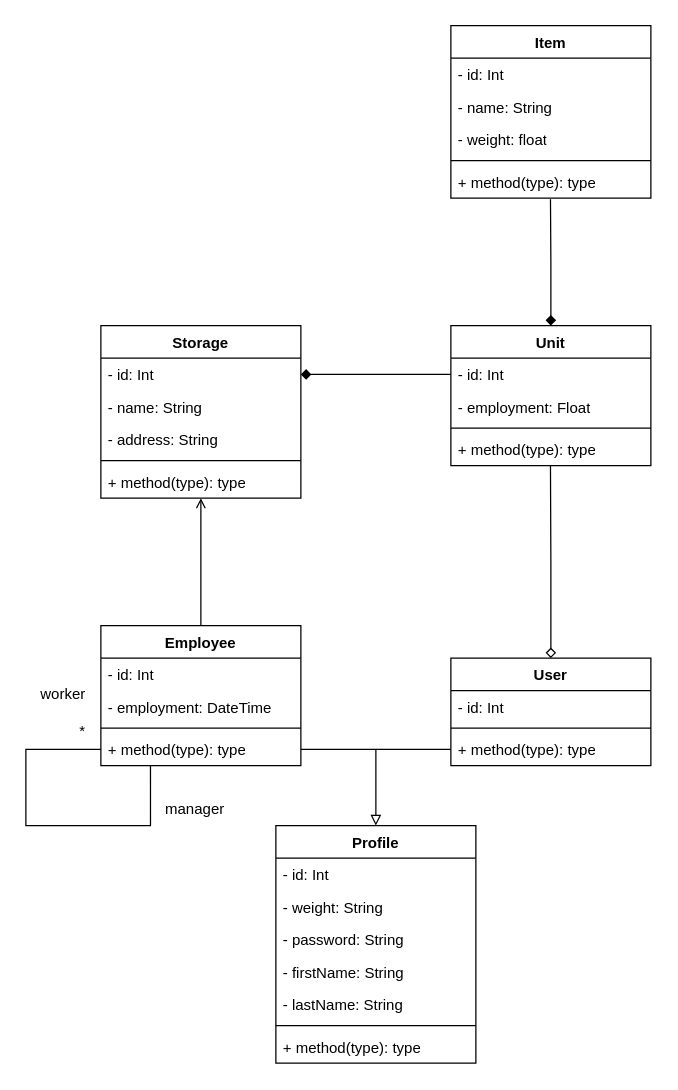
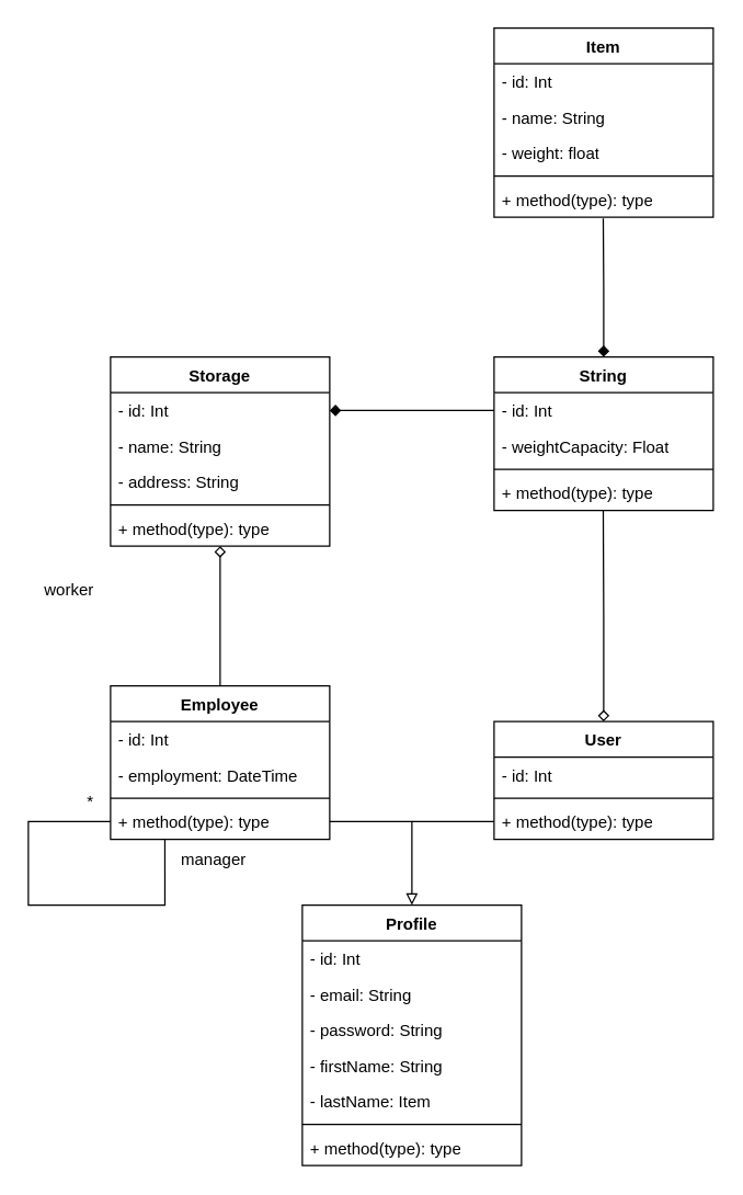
  <mxCell id="0" />
  <mxCell id="1" parent="0" />
  <mxCell id="2" value="User&lt;br&gt;" style="swimlane;fontStyle=1;align=center;verticalAlign=top;childLayout=stackLayout;horizontal=1;startSize=26;horizontalStack=0;resizeParent=1;resizeParentMax=0;resizeLast=0;collapsible=1;marginBottom=0;whiteSpace=wrap;html=1;" parent="1" vertex="1"><mxGeometry x="360" y="526" width="160" height="86" as="geometry" /></mxCell>
  <mxCell id="3" value="- id: Int" style="text;strokeColor=none;fillColor=none;align=left;verticalAlign=top;spacingLeft=4;spacingRight=4;overflow=hidden;rotatable=0;points=[[0,0.5],[1,0.5]];portConstraint=eastwest;whiteSpace=wrap;html=1;" parent="2" vertex="1"><mxGeometry y="26" width="160" height="26" as="geometry" /></mxCell>
  <mxCell id="4" value="" style="line;strokeWidth=1;fillColor=none;align=left;verticalAlign=middle;spacingTop=-1;spacingLeft=3;spacingRight=3;rotatable=0;labelPosition=right;points=[];portConstraint=eastwest;strokeColor=inherit;" parent="2" vertex="1"><mxGeometry y="52" width="160" height="8" as="geometry" /></mxCell>
  <mxCell id="5" style="edgeStyle=orthogonalEdgeStyle;rounded=0;orthogonalLoop=1;jettySize=auto;html=1;exitX=0;exitY=0.5;exitDx=0;exitDy=0;endArrow=none;endFill=0;" edge="1" parent="2" source="6"><mxGeometry relative="1" as="geometry"><mxPoint x="-60" y="72.996" as="targetPoint" /></mxGeometry></mxCell>
  <mxCell id="6" value="+ method(type): type" style="text;strokeColor=none;fillColor=none;align=left;verticalAlign=top;spacingLeft=4;spacingRight=4;overflow=hidden;rotatable=0;points=[[0,0.5],[1,0.5]];portConstraint=eastwest;whiteSpace=wrap;html=1;" parent="2" vertex="1"><mxGeometry y="60" width="160" height="26" as="geometry" /></mxCell>
- <mxCell id="7" value="Unit" style="swimlane;fontStyle=1;align=center;verticalAlign=top;childLayout=stackLayout;horizontal=1;startSize=26;horizontalStack=0;resizeParent=1;resizeParentMax=0;resizeLast=0;collapsible=1;marginBottom=0;whiteSpace=wrap;html=1;" parent="1" vertex="1"><mxGeometry x="360" y="260" width="160" height="112" as="geometry" /></mxCell>
+ <mxCell id="7" value="String" style="swimlane;fontStyle=1;align=center;verticalAlign=top;childLayout=stackLayout;horizontal=1;startSize=26;horizontalStack=0;resizeParent=1;resizeParentMax=0;resizeLast=0;collapsible=1;marginBottom=0;whiteSpace=wrap;html=1;" parent="1" vertex="1"><mxGeometry x="360" y="260" width="160" height="112" as="geometry" /></mxCell>
  <mxCell id="8" value="- id: Int" style="text;strokeColor=none;fillColor=none;align=left;verticalAlign=top;spacingLeft=4;spacingRight=4;overflow=hidden;rotatable=0;points=[[0,0.5],[1,0.5]];portConstraint=eastwest;whiteSpace=wrap;html=1;" parent="7" vertex="1"><mxGeometry y="26" width="160" height="26" as="geometry" /></mxCell>
- <mxCell id="9" value="- employment: Float" style="text;strokeColor=none;fillColor=none;align=left;verticalAlign=top;spacingLeft=4;spacingRight=4;overflow=hidden;rotatable=0;points=[[0,0.5],[1,0.5]];portConstraint=eastwest;whiteSpace=wrap;html=1;" parent="7" vertex="1"><mxGeometry y="52" width="160" height="26" as="geometry" /></mxCell>
+ <mxCell id="9" value="- weightCapacity: Float" style="text;strokeColor=none;fillColor=none;align=left;verticalAlign=top;spacingLeft=4;spacingRight=4;overflow=hidden;rotatable=0;points=[[0,0.5],[1,0.5]];portConstraint=eastwest;whiteSpace=wrap;html=1;" parent="7" vertex="1"><mxGeometry y="52" width="160" height="26" as="geometry" /></mxCell>
  <mxCell id="10" value="" style="line;strokeWidth=1;fillColor=none;align=left;verticalAlign=middle;spacingTop=-1;spacingLeft=3;spacingRight=3;rotatable=0;labelPosition=right;points=[];portConstraint=eastwest;strokeColor=inherit;" parent="7" vertex="1"><mxGeometry y="78" width="160" height="8" as="geometry" /></mxCell>
  <mxCell id="11" value="+ method(type): type" style="text;strokeColor=none;fillColor=none;align=left;verticalAlign=top;spacingLeft=4;spacingRight=4;overflow=hidden;rotatable=0;points=[[0,0.5],[1,0.5]];portConstraint=eastwest;whiteSpace=wrap;html=1;" parent="7" vertex="1"><mxGeometry y="86" width="160" height="26" as="geometry" /></mxCell>
  <mxCell id="12" value="Storage" style="swimlane;fontStyle=1;align=center;verticalAlign=top;childLayout=stackLayout;horizontal=1;startSize=26;horizontalStack=0;resizeParent=1;resizeParentMax=0;resizeLast=0;collapsible=1;marginBottom=0;whiteSpace=wrap;html=1;" parent="1" vertex="1"><mxGeometry x="80" y="260" width="160" height="138" as="geometry" /></mxCell>
  <mxCell id="13" value="- id: Int" style="text;strokeColor=none;fillColor=none;align=left;verticalAlign=top;spacingLeft=4;spacingRight=4;overflow=hidden;rotatable=0;points=[[0,0.5],[1,0.5]];portConstraint=eastwest;whiteSpace=wrap;html=1;" vertex="1" parent="12"><mxGeometry y="26" width="160" height="26" as="geometry" /></mxCell>
  <mxCell id="14" value="- name: String" style="text;strokeColor=none;fillColor=none;align=left;verticalAlign=top;spacingLeft=4;spacingRight=4;overflow=hidden;rotatable=0;points=[[0,0.5],[1,0.5]];portConstraint=eastwest;whiteSpace=wrap;html=1;" parent="12" vertex="1"><mxGeometry y="52" width="160" height="26" as="geometry" /></mxCell>
  <mxCell id="15" value="- address: String" style="text;strokeColor=none;fillColor=none;align=left;verticalAlign=top;spacingLeft=4;spacingRight=4;overflow=hidden;rotatable=0;points=[[0,0.5],[1,0.5]];portConstraint=eastwest;whiteSpace=wrap;html=1;" vertex="1" parent="12"><mxGeometry y="78" width="160" height="26" as="geometry" /></mxCell>
  <mxCell id="16" value="" style="line;strokeWidth=1;fillColor=none;align=left;verticalAlign=middle;spacingTop=-1;spacingLeft=3;spacingRight=3;rotatable=0;labelPosition=right;points=[];portConstraint=eastwest;strokeColor=inherit;" parent="12" vertex="1"><mxGeometry y="104" width="160" height="8" as="geometry" /></mxCell>
  <mxCell id="17" value="+ method(type): type" style="text;strokeColor=none;fillColor=none;align=left;verticalAlign=top;spacingLeft=4;spacingRight=4;overflow=hidden;rotatable=0;points=[[0,0.5],[1,0.5]];portConstraint=eastwest;whiteSpace=wrap;html=1;" parent="12" vertex="1"><mxGeometry y="112" width="160" height="26" as="geometry" /></mxCell>
  <mxCell id="18" value="Item" style="swimlane;fontStyle=1;align=center;verticalAlign=top;childLayout=stackLayout;horizontal=1;startSize=26;horizontalStack=0;resizeParent=1;resizeParentMax=0;resizeLast=0;collapsible=1;marginBottom=0;whiteSpace=wrap;html=1;" parent="1" vertex="1"><mxGeometry x="360" y="20" width="160" height="138" as="geometry" /></mxCell>
  <mxCell id="19" value="- id: Int" style="text;strokeColor=none;fillColor=none;align=left;verticalAlign=top;spacingLeft=4;spacingRight=4;overflow=hidden;rotatable=0;points=[[0,0.5],[1,0.5]];portConstraint=eastwest;whiteSpace=wrap;html=1;" parent="18" vertex="1"><mxGeometry y="26" width="160" height="26" as="geometry" /></mxCell>
  <mxCell id="20" value="- name: String" style="text;strokeColor=none;fillColor=none;align=left;verticalAlign=top;spacingLeft=4;spacingRight=4;overflow=hidden;rotatable=0;points=[[0,0.5],[1,0.5]];portConstraint=eastwest;whiteSpace=wrap;html=1;" vertex="1" parent="18"><mxGeometry y="52" width="160" height="26" as="geometry" /></mxCell>
  <mxCell id="21" value="- weight: float" style="text;strokeColor=none;fillColor=none;align=left;verticalAlign=top;spacingLeft=4;spacingRight=4;overflow=hidden;rotatable=0;points=[[0,0.5],[1,0.5]];portConstraint=eastwest;whiteSpace=wrap;html=1;" parent="18" vertex="1"><mxGeometry y="78" width="160" height="26" as="geometry" /></mxCell>
  <mxCell id="22" value="" style="line;strokeWidth=1;fillColor=none;align=left;verticalAlign=middle;spacingTop=-1;spacingLeft=3;spacingRight=3;rotatable=0;labelPosition=right;points=[];portConstraint=eastwest;strokeColor=inherit;" parent="18" vertex="1"><mxGeometry y="104" width="160" height="8" as="geometry" /></mxCell>
  <mxCell id="23" value="+ method(type): type" style="text;strokeColor=none;fillColor=none;align=left;verticalAlign=top;spacingLeft=4;spacingRight=4;overflow=hidden;rotatable=0;points=[[0,0.5],[1,0.5]];portConstraint=eastwest;whiteSpace=wrap;html=1;" parent="18" vertex="1"><mxGeometry y="112" width="160" height="26" as="geometry" /></mxCell>
- <mxCell id="24" style="edgeStyle=orthogonalEdgeStyle;rounded=0;orthogonalLoop=1;jettySize=auto;html=1;exitX=0.5;exitY=0;exitDx=0;exitDy=0;endArrow=open;endFill=0;" parent="1" source="25" target="12" edge="1"><mxGeometry relative="1" as="geometry" /></mxCell>
+ <mxCell id="24" style="edgeStyle=orthogonalEdgeStyle;rounded=0;orthogonalLoop=1;jettySize=auto;html=1;exitX=0.5;exitY=0;exitDx=0;exitDy=0;endArrow=diamond;endFill=0;" parent="1" source="25" target="12" edge="1"><mxGeometry relative="1" as="geometry" /></mxCell>
  <mxCell id="25" value="Employee" style="swimlane;fontStyle=1;align=center;verticalAlign=top;childLayout=stackLayout;horizontal=1;startSize=26;horizontalStack=0;resizeParent=1;resizeParentMax=0;resizeLast=0;collapsible=1;marginBottom=0;whiteSpace=wrap;html=1;" parent="1" vertex="1"><mxGeometry x="80" y="500" width="160" height="112" as="geometry" /></mxCell>
  <mxCell id="26" value="- id: Int" style="text;strokeColor=none;fillColor=none;align=left;verticalAlign=top;spacingLeft=4;spacingRight=4;overflow=hidden;rotatable=0;points=[[0,0.5],[1,0.5]];portConstraint=eastwest;whiteSpace=wrap;html=1;" parent="25" vertex="1"><mxGeometry y="26" width="160" height="26" as="geometry" /></mxCell>
  <mxCell id="27" value="- employment: DateTime" style="text;strokeColor=none;fillColor=none;align=left;verticalAlign=top;spacingLeft=4;spacingRight=4;overflow=hidden;rotatable=0;points=[[0,0.5],[1,0.5]];portConstraint=eastwest;whiteSpace=wrap;html=1;" parent="25" vertex="1"><mxGeometry y="52" width="160" height="26" as="geometry" /></mxCell>
  <mxCell id="28" value="" style="line;strokeWidth=1;fillColor=none;align=left;verticalAlign=middle;spacingTop=-1;spacingLeft=3;spacingRight=3;rotatable=0;labelPosition=right;points=[];portConstraint=eastwest;strokeColor=inherit;" parent="25" vertex="1"><mxGeometry y="78" width="160" height="8" as="geometry" /></mxCell>
  <mxCell id="29" value="+ method(type): type" style="text;strokeColor=none;fillColor=none;align=left;verticalAlign=top;spacingLeft=4;spacingRight=4;overflow=hidden;rotatable=0;points=[[0,0.5],[1,0.5]];portConstraint=eastwest;whiteSpace=wrap;html=1;" parent="25" vertex="1"><mxGeometry y="86" width="160" height="26" as="geometry" /></mxCell>
  <mxCell id="30" style="edgeStyle=orthogonalEdgeStyle;rounded=0;orthogonalLoop=1;jettySize=auto;html=1;exitX=0;exitY=0.5;exitDx=0;exitDy=0;entryX=0.248;entryY=1.003;entryDx=0;entryDy=0;entryPerimeter=0;endArrow=none;endFill=0;" edge="1" parent="25" source="29" target="29"><mxGeometry relative="1" as="geometry"><Array as="points"><mxPoint x="-60" y="99" /><mxPoint x="-60" y="160" /><mxPoint x="40" y="160" /></Array></mxGeometry></mxCell>
  <mxCell id="31" style="edgeStyle=orthogonalEdgeStyle;rounded=0;orthogonalLoop=1;jettySize=auto;html=1;exitX=1;exitY=0.5;exitDx=0;exitDy=0;entryX=0;entryY=0.5;entryDx=0;entryDy=0;endArrow=none;endFill=0;startArrow=diamond;startFill=1;" parent="1" source="13" target="8" edge="1"><mxGeometry relative="1" as="geometry" /></mxCell>
- <mxCell id="32" value="worker" style="text;html=1;strokeColor=none;fillColor=none;align=center;verticalAlign=middle;whiteSpace=wrap;rounded=0;" vertex="1" parent="1"><mxGeometry x="20" y="540" width="60" height="30" as="geometry" /></mxCell>
- <mxCell id="33" value="manager" style="text;html=1;align=center;verticalAlign=middle;resizable=0;points=[];autosize=1;strokeColor=none;fillColor=none;" vertex="1" parent="1"><mxGeometry x="120" y="632" width="70" height="30" as="geometry" /></mxCell>
+ <mxCell id="32" value="worker" style="text;html=1;strokeColor=none;fillColor=none;align=center;verticalAlign=middle;whiteSpace=wrap;rounded=0;" vertex="1" parent="1"><mxGeometry x="20" y="415" width="60" height="30" as="geometry" /></mxCell>
+ <mxCell id="33" value="manager" style="text;html=1;align=center;verticalAlign=middle;resizable=0;points=[];autosize=1;strokeColor=none;fillColor=none;" vertex="1" parent="1"><mxGeometry x="120" y="612" width="70" height="30" as="geometry" /></mxCell>
  <mxCell id="34" value="*" style="text;html=1;align=center;verticalAlign=middle;resizable=0;points=[];autosize=1;strokeColor=none;fillColor=none;" vertex="1" parent="1"><mxGeometry x="50" y="570" width="30" height="30" as="geometry" /></mxCell>
  <mxCell id="35" style="edgeStyle=orthogonalEdgeStyle;rounded=0;orthogonalLoop=1;jettySize=auto;html=1;exitX=0.5;exitY=0;exitDx=0;exitDy=0;entryX=0.498;entryY=1.031;entryDx=0;entryDy=0;entryPerimeter=0;endArrow=none;endFill=0;startArrow=diamond;startFill=1;" edge="1" parent="1" source="7" target="23"><mxGeometry relative="1" as="geometry" /></mxCell>
  <mxCell id="36" style="edgeStyle=orthogonalEdgeStyle;rounded=0;orthogonalLoop=1;jettySize=auto;html=1;exitX=0.5;exitY=0;exitDx=0;exitDy=0;entryX=0.498;entryY=1.015;entryDx=0;entryDy=0;entryPerimeter=0;endArrow=none;endFill=0;startArrow=diamond;startFill=0;" edge="1" parent="1" source="2" target="11"><mxGeometry relative="1" as="geometry" /></mxCell>
  <mxCell id="37" value="Profile" style="swimlane;fontStyle=1;align=center;verticalAlign=top;childLayout=stackLayout;horizontal=1;startSize=26;horizontalStack=0;resizeParent=1;resizeParentMax=0;resizeLast=0;collapsible=1;marginBottom=0;whiteSpace=wrap;html=1;" vertex="1" parent="1"><mxGeometry x="220" y="660" width="160" height="190" as="geometry" /></mxCell>
  <mxCell id="38" value="- id: Int" style="text;strokeColor=none;fillColor=none;align=left;verticalAlign=top;spacingLeft=4;spacingRight=4;overflow=hidden;rotatable=0;points=[[0,0.5],[1,0.5]];portConstraint=eastwest;whiteSpace=wrap;html=1;" vertex="1" parent="37"><mxGeometry y="26" width="160" height="26" as="geometry" /></mxCell>
- <mxCell id="39" value="- weight: String" style="text;strokeColor=none;fillColor=none;align=left;verticalAlign=top;spacingLeft=4;spacingRight=4;overflow=hidden;rotatable=0;points=[[0,0.5],[1,0.5]];portConstraint=eastwest;whiteSpace=wrap;html=1;" vertex="1" parent="37"><mxGeometry y="52" width="160" height="26" as="geometry" /></mxCell>
+ <mxCell id="39" value="- email: String" style="text;strokeColor=none;fillColor=none;align=left;verticalAlign=top;spacingLeft=4;spacingRight=4;overflow=hidden;rotatable=0;points=[[0,0.5],[1,0.5]];portConstraint=eastwest;whiteSpace=wrap;html=1;" vertex="1" parent="37"><mxGeometry y="52" width="160" height="26" as="geometry" /></mxCell>
  <mxCell id="40" value="- password: String" style="text;strokeColor=none;fillColor=none;align=left;verticalAlign=top;spacingLeft=4;spacingRight=4;overflow=hidden;rotatable=0;points=[[0,0.5],[1,0.5]];portConstraint=eastwest;whiteSpace=wrap;html=1;" vertex="1" parent="37"><mxGeometry y="78" width="160" height="26" as="geometry" /></mxCell>
  <mxCell id="41" value="- firstName: String" style="text;strokeColor=none;fillColor=none;align=left;verticalAlign=top;spacingLeft=4;spacingRight=4;overflow=hidden;rotatable=0;points=[[0,0.5],[1,0.5]];portConstraint=eastwest;whiteSpace=wrap;html=1;" vertex="1" parent="37"><mxGeometry y="104" width="160" height="26" as="geometry" /></mxCell>
- <mxCell id="42" value="- lastName: String" style="text;strokeColor=none;fillColor=none;align=left;verticalAlign=top;spacingLeft=4;spacingRight=4;overflow=hidden;rotatable=0;points=[[0,0.5],[1,0.5]];portConstraint=eastwest;whiteSpace=wrap;html=1;" vertex="1" parent="37"><mxGeometry y="130" width="160" height="26" as="geometry" /></mxCell>
+ <mxCell id="42" value="- lastName: Item" style="text;strokeColor=none;fillColor=none;align=left;verticalAlign=top;spacingLeft=4;spacingRight=4;overflow=hidden;rotatable=0;points=[[0,0.5],[1,0.5]];portConstraint=eastwest;whiteSpace=wrap;html=1;" vertex="1" parent="37"><mxGeometry y="130" width="160" height="26" as="geometry" /></mxCell>
  <mxCell id="43" value="" style="line;strokeWidth=1;fillColor=none;align=left;verticalAlign=middle;spacingTop=-1;spacingLeft=3;spacingRight=3;rotatable=0;labelPosition=right;points=[];portConstraint=eastwest;strokeColor=inherit;" vertex="1" parent="37"><mxGeometry y="156" width="160" height="8" as="geometry" /></mxCell>
  <mxCell id="44" value="+ method(type): type" style="text;strokeColor=none;fillColor=none;align=left;verticalAlign=top;spacingLeft=4;spacingRight=4;overflow=hidden;rotatable=0;points=[[0,0.5],[1,0.5]];portConstraint=eastwest;whiteSpace=wrap;html=1;" vertex="1" parent="37"><mxGeometry y="164" width="160" height="26" as="geometry" /></mxCell>
  <mxCell id="45" style="edgeStyle=orthogonalEdgeStyle;rounded=0;orthogonalLoop=1;jettySize=auto;html=1;exitX=1;exitY=0.5;exitDx=0;exitDy=0;entryX=0.5;entryY=0;entryDx=0;entryDy=0;endArrow=block;endFill=0;" edge="1" parent="1" source="29" target="37"><mxGeometry relative="1" as="geometry" /></mxCell>
